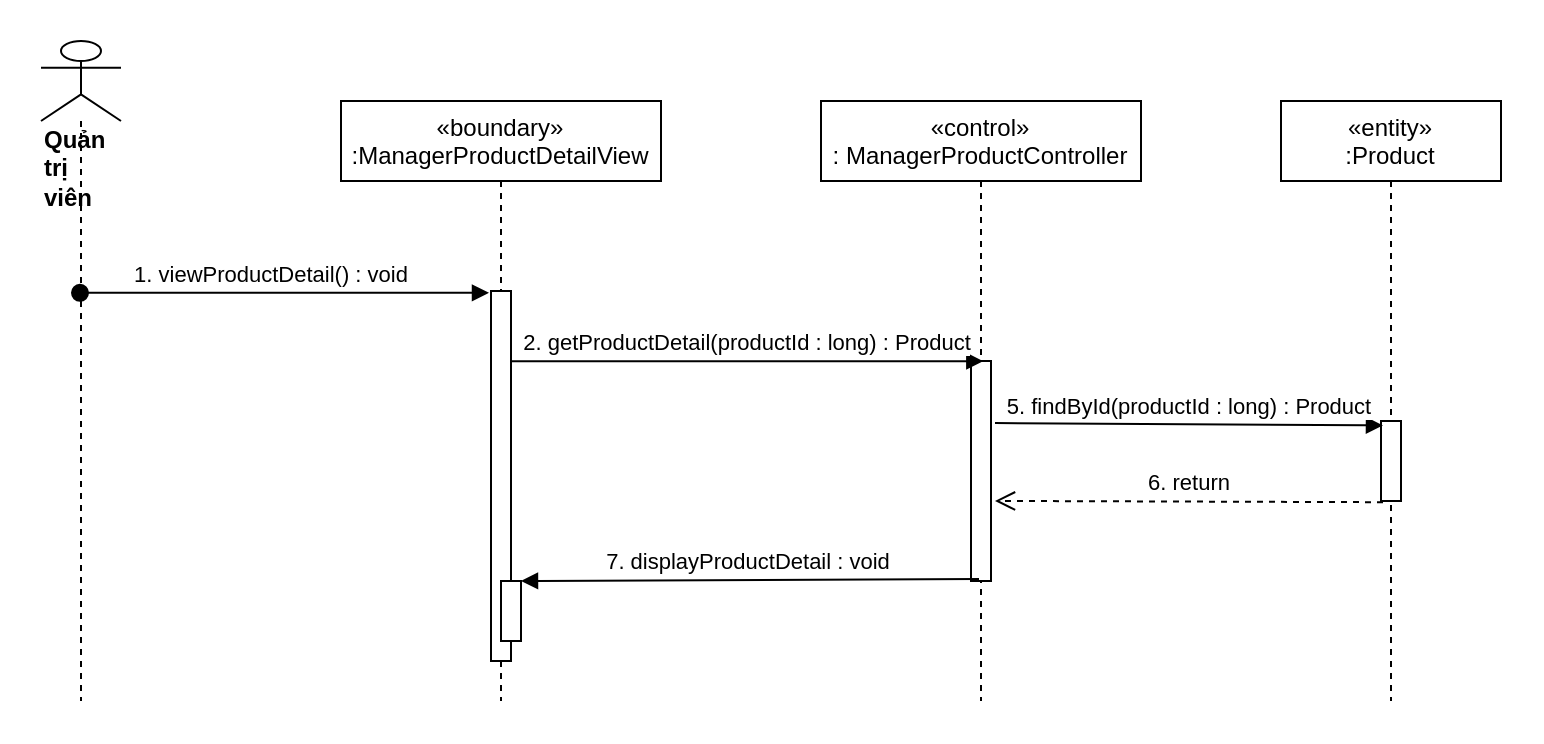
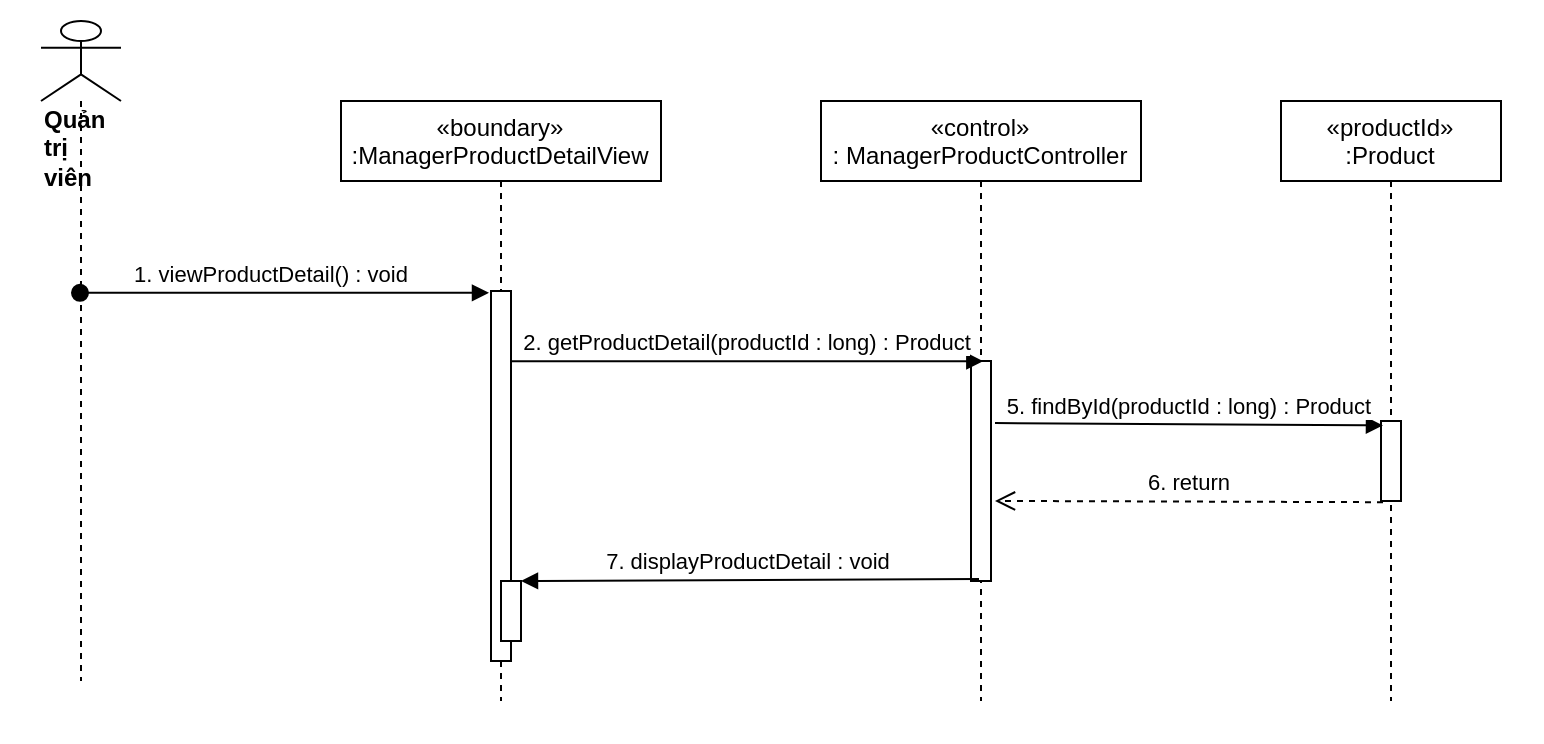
  <mxCell id="0" />
  <mxCell id="1" parent="0" />
  <mxCell id="2" value="«boundary»&#10;:ManagerProductDetailView" style="shape=umlLifeline;perimeter=lifelinePerimeter;container=1;collapsible=0;recursiveResize=0;rounded=0;shadow=0;strokeWidth=1;" parent="1" vertex="1"><mxGeometry x="170" y="50" width="160" height="300" as="geometry" /></mxCell>
  <mxCell id="3" value="" style="points=[];perimeter=orthogonalPerimeter;rounded=0;shadow=0;strokeWidth=1;" parent="2" vertex="1"><mxGeometry x="75" y="95" width="10" height="185" as="geometry" /></mxCell>
  <mxCell id="4" value="" style="html=1;points=[];perimeter=orthogonalPerimeter;" parent="2" vertex="1"><mxGeometry x="80" y="240" width="10" height="30" as="geometry" /></mxCell>
  <mxCell id="5" value="«control»&#10;: ManagerProductController" style="shape=umlLifeline;perimeter=lifelinePerimeter;container=1;collapsible=0;recursiveResize=0;rounded=0;shadow=0;strokeWidth=1;" parent="1" vertex="1"><mxGeometry x="410" y="50" width="160" height="300" as="geometry" /></mxCell>
  <mxCell id="6" value="" style="points=[];perimeter=orthogonalPerimeter;rounded=0;shadow=0;strokeWidth=1;" parent="5" vertex="1"><mxGeometry x="75" y="130" width="10" height="110" as="geometry" /></mxCell>
- <mxCell id="7" value="&lt;div&gt;&lt;b&gt;Quản trị viên&lt;/b&gt;&lt;/div&gt;" style="shape=umlLifeline;participant=umlActor;perimeter=lifelinePerimeter;whiteSpace=wrap;html=1;container=1;collapsible=0;recursiveResize=0;verticalAlign=top;spacingTop=36;outlineConnect=0;align=left;size=40;" parent="1" vertex="1"><mxGeometry x="20" y="20" width="40" height="330" as="geometry" /></mxCell>
+ <mxCell id="7" value="&lt;div&gt;&lt;b&gt;Quản trị viên&lt;/b&gt;&lt;/div&gt;" style="shape=umlLifeline;participant=umlActor;perimeter=lifelinePerimeter;whiteSpace=wrap;html=1;container=1;collapsible=0;recursiveResize=0;verticalAlign=top;spacingTop=36;outlineConnect=0;align=left;size=40;" parent="1" vertex="1"><mxGeometry x="20" y="10" width="40" height="330" as="geometry" /></mxCell>
  <mxCell id="8" value="1. viewProductDetail() : void" style="verticalAlign=bottom;startArrow=oval;endArrow=block;startSize=8;shadow=0;strokeWidth=1;entryX=-0.1;entryY=0.005;entryDx=0;entryDy=0;entryPerimeter=0;" parent="1" source="7" target="3" edge="1"><mxGeometry x="-0.06" relative="1" as="geometry"><mxPoint x="20" y="140" as="sourcePoint" /><mxPoint as="offset" /><mxPoint x="190.4" y="130.36" as="targetPoint" /></mxGeometry></mxCell>
  <mxCell id="9" value="2. getProductDetail(productId : long) : Product" style="html=1;verticalAlign=bottom;endArrow=block;entryX=0.617;entryY=0.001;entryDx=0;entryDy=0;entryPerimeter=0;" parent="1" source="3" target="6" edge="1"><mxGeometry width="80" relative="1" as="geometry"><mxPoint x="240" y="218" as="sourcePoint" /><mxPoint x="420" y="180" as="targetPoint" /></mxGeometry></mxCell>
  <mxCell id="10" value="7. displayProductDetail : void" style="verticalAlign=bottom;endArrow=block;shadow=0;strokeWidth=1;exitX=0.4;exitY=0.991;exitDx=0;exitDy=0;exitPerimeter=0;" parent="1" source="6" target="4" edge="1"><mxGeometry relative="1" as="geometry"><mxPoint x="470" y="289" as="sourcePoint" /><mxPoint x="260" y="289" as="targetPoint" /></mxGeometry></mxCell>
- <mxCell id="11" value="«entity»&#10;:Product" style="shape=umlLifeline;perimeter=lifelinePerimeter;container=1;collapsible=0;recursiveResize=0;rounded=0;shadow=0;strokeWidth=1;" parent="1" vertex="1"><mxGeometry x="640" y="50" width="110" height="300" as="geometry" /></mxCell>
+ <mxCell id="11" value="«productId»&#10;:Product" style="shape=umlLifeline;perimeter=lifelinePerimeter;container=1;collapsible=0;recursiveResize=0;rounded=0;shadow=0;strokeWidth=1;" parent="1" vertex="1"><mxGeometry x="640" y="50" width="110" height="300" as="geometry" /></mxCell>
  <mxCell id="12" value="" style="points=[];perimeter=orthogonalPerimeter;rounded=0;shadow=0;strokeWidth=1;" parent="11" vertex="1"><mxGeometry x="50" y="160" width="10" height="40" as="geometry" /></mxCell>
  <mxCell id="13" value="5. findById(productId : long) : Product" style="html=1;verticalAlign=bottom;endArrow=block;entryX=0.1;entryY=0.055;entryDx=0;entryDy=0;entryPerimeter=0;exitX=1.2;exitY=0.282;exitDx=0;exitDy=0;exitPerimeter=0;" parent="1" source="6" target="12" edge="1"><mxGeometry width="80" relative="1" as="geometry"><mxPoint x="510" y="212" as="sourcePoint" /><mxPoint x="930" y="209" as="targetPoint" /></mxGeometry></mxCell>
  <mxCell id="14" value="6. return" style="html=1;verticalAlign=bottom;endArrow=open;dashed=1;endSize=8;exitX=0.1;exitY=1.015;exitDx=0;exitDy=0;exitPerimeter=0;entryX=1.2;entryY=0.636;entryDx=0;entryDy=0;entryPerimeter=0;" parent="1" source="12" target="6" edge="1"><mxGeometry relative="1" as="geometry"><mxPoint x="710" y="270" as="sourcePoint" /><mxPoint x="499" y="251" as="targetPoint" /></mxGeometry></mxCell>
